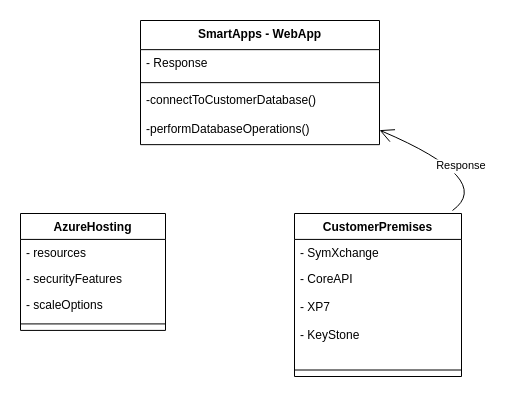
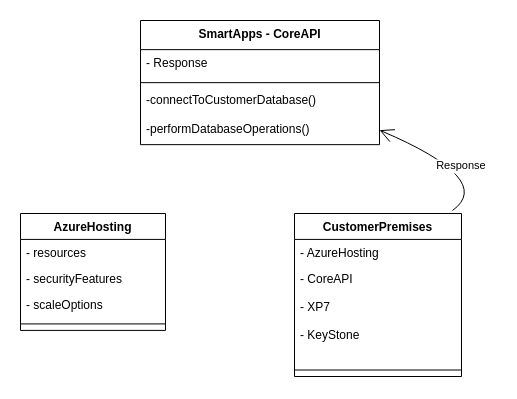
  <mxCell id="0" />
  <mxCell id="1" parent="0" />
- <mxCell id="2" value="SmartApps - WebApp" style="swimlane;fontStyle=1;align=center;verticalAlign=top;childLayout=stackLayout;horizontal=1;startSize=29.15;horizontalStack=0;resizeParent=1;resizeParentMax=0;resizeLast=0;collapsible=0;marginBottom=0;" parent="1" vertex="1"><mxGeometry x="140" y="20" width="239" height="124.15" as="geometry" /></mxCell>
+ <mxCell id="2" value="SmartApps - CoreAPI" style="swimlane;fontStyle=1;align=center;verticalAlign=top;childLayout=stackLayout;horizontal=1;startSize=29.15;horizontalStack=0;resizeParent=1;resizeParentMax=0;resizeLast=0;collapsible=0;marginBottom=0;" parent="1" vertex="1"><mxGeometry x="140" y="20" width="239" height="124.15" as="geometry" /></mxCell>
  <mxCell id="3" value="- Response" style="text;strokeColor=none;fillColor=none;align=left;verticalAlign=top;spacingLeft=4;spacingRight=4;overflow=hidden;rotatable=0;points=[[0,0.5],[1,0.5]];portConstraint=eastwest;" parent="2" vertex="1"><mxGeometry y="29.15" width="239" height="29" as="geometry" /></mxCell>
  <mxCell id="4" style="line;strokeWidth=1;fillColor=none;align=left;verticalAlign=middle;spacingTop=-1;spacingLeft=3;spacingRight=3;rotatable=0;labelPosition=right;points=[];portConstraint=eastwest;strokeColor=inherit;" parent="2" vertex="1"><mxGeometry y="58.15" width="239" height="8" as="geometry" /></mxCell>
  <mxCell id="5" value="-connectToCustomerDatabase()" style="text;strokeColor=none;fillColor=none;align=left;verticalAlign=top;spacingLeft=4;spacingRight=4;overflow=hidden;rotatable=0;points=[[0,0.5],[1,0.5]];portConstraint=eastwest;" parent="2" vertex="1"><mxGeometry y="66.15" width="239" height="29" as="geometry" /></mxCell>
  <mxCell id="6" value="-performDatabaseOperations()" style="text;strokeColor=none;fillColor=none;align=left;verticalAlign=top;spacingLeft=4;spacingRight=4;overflow=hidden;rotatable=0;points=[[0,0.5],[1,0.5]];portConstraint=eastwest;" parent="2" vertex="1"><mxGeometry y="95.15" width="239" height="29" as="geometry" /></mxCell>
  <mxCell id="7" value="AzureHosting" style="swimlane;fontStyle=1;align=center;verticalAlign=top;childLayout=stackLayout;horizontal=1;startSize=25.911;horizontalStack=0;resizeParent=1;resizeParentMax=0;resizeLast=0;collapsible=0;marginBottom=0;" parent="1" vertex="1"><mxGeometry x="20" y="213" width="145" height="116.911" as="geometry" /></mxCell>
  <mxCell id="8" value="- resources" style="text;strokeColor=none;fillColor=none;align=left;verticalAlign=top;spacingLeft=4;spacingRight=4;overflow=hidden;rotatable=0;points=[[0,0.5],[1,0.5]];portConstraint=eastwest;" parent="7" vertex="1"><mxGeometry y="25.911" width="145" height="26" as="geometry" /></mxCell>
  <mxCell id="9" value="- securityFeatures" style="text;strokeColor=none;fillColor=none;align=left;verticalAlign=top;spacingLeft=4;spacingRight=4;overflow=hidden;rotatable=0;points=[[0,0.5],[1,0.5]];portConstraint=eastwest;" parent="7" vertex="1"><mxGeometry y="51.911" width="145" height="26" as="geometry" /></mxCell>
  <mxCell id="10" value="- scaleOptions" style="text;strokeColor=none;fillColor=none;align=left;verticalAlign=top;spacingLeft=4;spacingRight=4;overflow=hidden;rotatable=0;points=[[0,0.5],[1,0.5]];portConstraint=eastwest;" parent="7" vertex="1"><mxGeometry y="77.911" width="145" height="26" as="geometry" /></mxCell>
  <mxCell id="11" style="line;strokeWidth=1;fillColor=none;align=left;verticalAlign=middle;spacingTop=-1;spacingLeft=3;spacingRight=3;rotatable=0;labelPosition=right;points=[];portConstraint=eastwest;strokeColor=inherit;" parent="7" vertex="1"><mxGeometry y="103.911" width="145" height="13" as="geometry" /></mxCell>
  <mxCell id="12" value="CustomerPremises" style="swimlane;fontStyle=1;align=center;verticalAlign=top;childLayout=stackLayout;horizontal=1;startSize=25.911;horizontalStack=0;resizeParent=1;resizeParentMax=0;resizeLast=0;collapsible=0;marginBottom=0;" parent="1" vertex="1"><mxGeometry x="294" y="213" width="167" height="163.001" as="geometry" /></mxCell>
- <mxCell id="13" value="- SymXchange" style="text;strokeColor=none;fillColor=none;align=left;verticalAlign=top;spacingLeft=4;spacingRight=4;overflow=hidden;rotatable=0;points=[[0,0.5],[1,0.5]];portConstraint=eastwest;" parent="12" vertex="1"><mxGeometry y="25.911" width="167" height="26" as="geometry" /></mxCell>
+ <mxCell id="13" value="- AzureHosting" style="text;strokeColor=none;fillColor=none;align=left;verticalAlign=top;spacingLeft=4;spacingRight=4;overflow=hidden;rotatable=0;points=[[0,0.5],[1,0.5]];portConstraint=eastwest;" parent="12" vertex="1"><mxGeometry y="25.911" width="167" height="26" as="geometry" /></mxCell>
  <mxCell id="14" value="- CoreAPI&#10;&#10;- XP7&#10;&#10;- KeyStone" style="text;strokeColor=none;fillColor=none;align=left;verticalAlign=top;spacingLeft=4;spacingRight=4;overflow=hidden;rotatable=0;points=[[0,0.5],[1,0.5]];portConstraint=eastwest;" parent="12" vertex="1"><mxGeometry y="51.911" width="167" height="98.09" as="geometry" /></mxCell>
  <mxCell id="15" style="line;strokeWidth=1;fillColor=none;align=left;verticalAlign=middle;spacingTop=-1;spacingLeft=3;spacingRight=3;rotatable=0;labelPosition=right;points=[];portConstraint=eastwest;strokeColor=inherit;" parent="12" vertex="1"><mxGeometry y="150.001" width="167" height="13" as="geometry" /></mxCell>
  <mxCell id="16" value="Response" style="curved=1;startArrow=none;endArrow=open;endSize=12;entryX=1;entryY=0.5;entryDx=0;entryDy=0;" parent="1" target="6" edge="1"><mxGeometry relative="1" as="geometry"><Array as="points"><mxPoint x="495" y="179" /></Array><mxPoint x="452" y="210" as="sourcePoint" /><mxPoint x="362" y="170" as="targetPoint" /></mxGeometry></mxCell>
